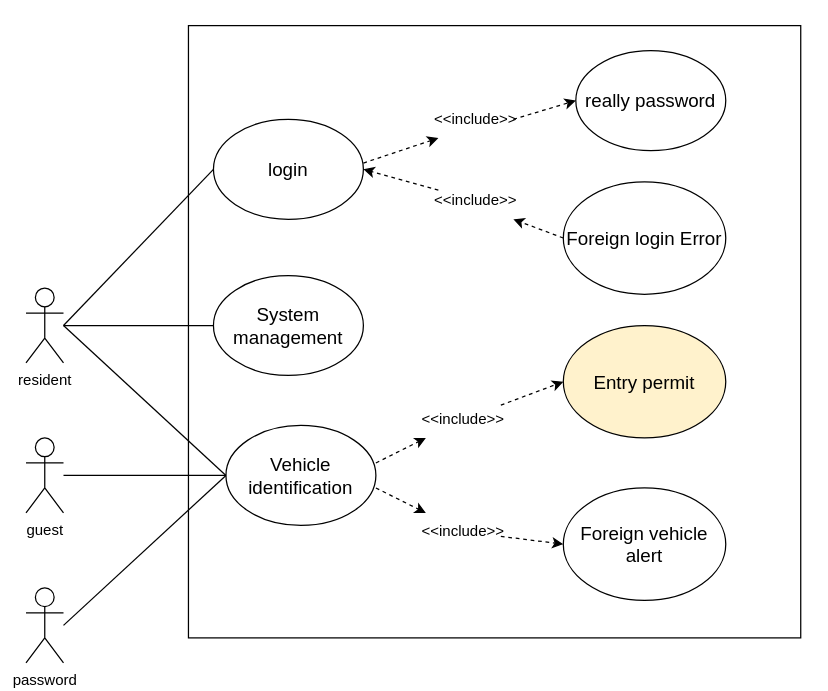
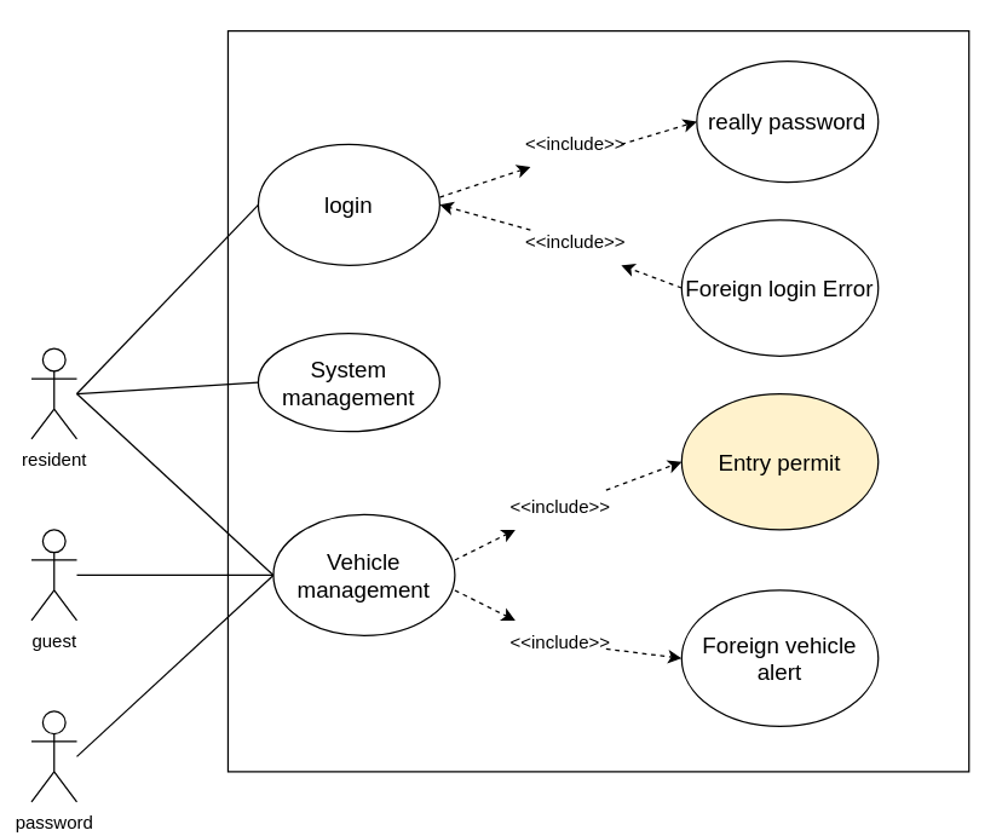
  <mxCell id="0" />
  <mxCell id="1" parent="0" />
  <mxCell id="2" value="&lt;div&gt;resident&lt;br&gt;&lt;/div&gt;" style="shape=umlActor;verticalLabelPosition=bottom;verticalAlign=top;html=1;outlineConnect=0;" vertex="1" parent="1"><mxGeometry x="20" y="230" width="30" height="60" as="geometry" /></mxCell>
  <mxCell id="3" value="guest" style="shape=umlActor;verticalLabelPosition=bottom;verticalAlign=top;html=1;outlineConnect=0;" vertex="1" parent="1"><mxGeometry x="20" y="350" width="30" height="60" as="geometry" /></mxCell>
  <mxCell id="4" value="password" style="shape=umlActor;verticalLabelPosition=bottom;verticalAlign=top;html=1;outlineConnect=0;" vertex="1" parent="1"><mxGeometry x="20" y="470" width="30" height="60" as="geometry" /></mxCell>
  <mxCell id="5" value="" style="whiteSpace=wrap;html=1;aspect=fixed;" vertex="1" parent="1"><mxGeometry x="150" y="20" width="490" height="490" as="geometry" /></mxCell>
  <mxCell id="6" value="&lt;font style=&quot;font-size: 15px;&quot;&gt;login&lt;/font&gt;" style="ellipse;whiteSpace=wrap;html=1;" vertex="1" parent="1"><mxGeometry x="170" y="95" width="120" height="80" as="geometry" /></mxCell>
  <mxCell id="7" value="&lt;font style=&quot;font-size: 15px;&quot;&gt;really password&lt;/font&gt;" style="ellipse;whiteSpace=wrap;html=1;" vertex="1" parent="1"><mxGeometry x="460" y="40" width="120" height="80" as="geometry" /></mxCell>
  <mxCell id="8" value="&lt;font style=&quot;font-size: 15px;&quot;&gt;Foreign login Error&lt;/font&gt;" style="ellipse;whiteSpace=wrap;html=1;" vertex="1" parent="1"><mxGeometry x="450" y="145" width="130" height="90" as="geometry" /></mxCell>
- <mxCell id="9" value="&lt;font style=&quot;font-size: 15px;&quot;&gt;System management&lt;/font&gt;" style="ellipse;whiteSpace=wrap;html=1;" vertex="1" parent="1"><mxGeometry x="170" y="220" width="120" height="80" as="geometry" /></mxCell>
- <mxCell id="10" value="&lt;font style=&quot;font-size: 15px;&quot;&gt;Vehicle identification&lt;/font&gt;" style="ellipse;whiteSpace=wrap;html=1;" vertex="1" parent="1"><mxGeometry x="180" y="340" width="120" height="80" as="geometry" /></mxCell>
+ <mxCell id="9" value="&lt;font style=&quot;font-size: 15px;&quot;&gt;System management&lt;/font&gt;" style="ellipse;whiteSpace=wrap;html=1;" vertex="1" parent="1"><mxGeometry x="170" y="220" width="120" height="65" as="geometry" /></mxCell>
+ <mxCell id="10" value="&lt;font style=&quot;font-size: 15px;&quot;&gt;Vehicle management&lt;/font&gt;" style="ellipse;whiteSpace=wrap;html=1;" vertex="1" parent="1"><mxGeometry x="180" y="340" width="120" height="80" as="geometry" /></mxCell>
  <mxCell id="11" value="&lt;font style=&quot;font-size: 15px;&quot;&gt;Entry permit&lt;/font&gt;" style="ellipse;whiteSpace=wrap;html=1;fillColor=#fff2cc;" vertex="1" parent="1"><mxGeometry x="450" y="260" width="130" height="90" as="geometry" /></mxCell>
  <mxCell id="12" value="&lt;font style=&quot;font-size: 15px;&quot;&gt;Foreign vehicle alert&lt;/font&gt;" style="ellipse;whiteSpace=wrap;html=1;" vertex="1" parent="1"><mxGeometry x="450" y="390" width="130" height="90" as="geometry" /></mxCell>
  <mxCell id="13" value="" style="endArrow=classic;html=1;rounded=0;entryX=0;entryY=0.5;entryDx=0;entryDy=0;dashed=1;" edge="1" parent="1" source="15" target="11"><mxGeometry width="50" height="50" relative="1" as="geometry"><mxPoint x="300" y="370" as="sourcePoint" /><mxPoint x="350" y="320" as="targetPoint" /></mxGeometry></mxCell>
  <mxCell id="14" value="" style="endArrow=classic;html=1;rounded=0;entryX=0;entryY=1;entryDx=0;entryDy=0;dashed=1;" edge="1" parent="1" target="15"><mxGeometry width="50" height="50" relative="1" as="geometry"><mxPoint x="300" y="370" as="sourcePoint" /><mxPoint x="400" y="320" as="targetPoint" /></mxGeometry></mxCell>
  <mxCell id="15" value="&amp;lt;&amp;lt;include&amp;gt;&amp;gt;" style="text;html=1;align=center;verticalAlign=middle;whiteSpace=wrap;rounded=0;" vertex="1" parent="1"><mxGeometry x="340" y="320" width="60" height="30" as="geometry" /></mxCell>
  <mxCell id="16" value="" style="endArrow=classic;html=1;rounded=0;entryX=0;entryY=0.5;entryDx=0;entryDy=0;dashed=1;" edge="1" parent="1" source="18" target="12"><mxGeometry width="50" height="50" relative="1" as="geometry"><mxPoint x="300" y="390" as="sourcePoint" /><mxPoint x="350" y="340" as="targetPoint" /></mxGeometry></mxCell>
  <mxCell id="17" value="" style="endArrow=classic;html=1;rounded=0;entryX=0;entryY=0;entryDx=0;entryDy=0;dashed=1;" edge="1" parent="1" target="18"><mxGeometry width="50" height="50" relative="1" as="geometry"><mxPoint x="300" y="390" as="sourcePoint" /><mxPoint x="440" y="450" as="targetPoint" /></mxGeometry></mxCell>
  <mxCell id="18" value="&amp;lt;&amp;lt;include&amp;gt;&amp;gt;" style="text;html=1;align=center;verticalAlign=middle;whiteSpace=wrap;rounded=0;" vertex="1" parent="1"><mxGeometry x="340" y="410" width="60" height="30" as="geometry" /></mxCell>
  <mxCell id="19" value="" style="endArrow=classic;html=1;rounded=0;entryX=0;entryY=0.5;entryDx=0;entryDy=0;dashed=1;exitX=1;exitY=0.5;exitDx=0;exitDy=0;" edge="1" parent="1" source="21" target="7"><mxGeometry width="50" height="50" relative="1" as="geometry"><mxPoint x="290" y="130" as="sourcePoint" /><mxPoint x="340" y="80" as="targetPoint" /></mxGeometry></mxCell>
  <mxCell id="20" value="" style="endArrow=classic;html=1;rounded=0;entryX=0;entryY=1;entryDx=0;entryDy=0;dashed=1;" edge="1" parent="1" target="21"><mxGeometry width="50" height="50" relative="1" as="geometry"><mxPoint x="290" y="130" as="sourcePoint" /><mxPoint x="460" y="80" as="targetPoint" /></mxGeometry></mxCell>
  <mxCell id="21" value="&amp;lt;&amp;lt;include&amp;gt;&amp;gt;" style="text;html=1;align=center;verticalAlign=middle;whiteSpace=wrap;rounded=0;" vertex="1" parent="1"><mxGeometry x="350" y="80" width="60" height="30" as="geometry" /></mxCell>
  <mxCell id="22" value="" style="endArrow=classic;html=1;rounded=0;entryX=1;entryY=0.5;entryDx=0;entryDy=0;dashed=1;" edge="1" parent="1" source="24" target="6"><mxGeometry width="50" height="50" relative="1" as="geometry"><mxPoint x="450" y="190" as="sourcePoint" /><mxPoint x="500" y="140" as="targetPoint" /></mxGeometry></mxCell>
  <mxCell id="23" value="" style="endArrow=classic;html=1;rounded=0;entryX=1;entryY=1;entryDx=0;entryDy=0;dashed=1;" edge="1" parent="1" target="24"><mxGeometry width="50" height="50" relative="1" as="geometry"><mxPoint x="450" y="190" as="sourcePoint" /><mxPoint x="290" y="135" as="targetPoint" /></mxGeometry></mxCell>
  <mxCell id="24" value="&amp;lt;&amp;lt;include&amp;gt;&amp;gt;" style="text;html=1;align=center;verticalAlign=middle;whiteSpace=wrap;rounded=0;" vertex="1" parent="1"><mxGeometry x="350" y="145" width="60" height="30" as="geometry" /></mxCell>
  <mxCell id="25" value="" style="endArrow=none;html=1;rounded=0;entryX=0;entryY=0.5;entryDx=0;entryDy=0;" edge="1" parent="1" target="6"><mxGeometry width="50" height="50" relative="1" as="geometry"><mxPoint x="50" y="260" as="sourcePoint" /><mxPoint x="100" y="210" as="targetPoint" /></mxGeometry></mxCell>
  <mxCell id="26" value="" style="endArrow=none;html=1;rounded=0;entryX=0;entryY=0.5;entryDx=0;entryDy=0;" edge="1" parent="1" target="9"><mxGeometry width="50" height="50" relative="1" as="geometry"><mxPoint x="50" y="260" as="sourcePoint" /><mxPoint x="100" y="220" as="targetPoint" /></mxGeometry></mxCell>
  <mxCell id="27" value="" style="endArrow=none;html=1;rounded=0;entryX=0;entryY=0.5;entryDx=0;entryDy=0;" edge="1" parent="1" target="10"><mxGeometry width="50" height="50" relative="1" as="geometry"><mxPoint x="50" y="260" as="sourcePoint" /><mxPoint x="100" y="210" as="targetPoint" /></mxGeometry></mxCell>
  <mxCell id="28" value="" style="endArrow=none;html=1;rounded=0;" edge="1" parent="1" target="10"><mxGeometry width="50" height="50" relative="1" as="geometry"><mxPoint x="50" y="380" as="sourcePoint" /><mxPoint x="100" y="330" as="targetPoint" /></mxGeometry></mxCell>
  <mxCell id="29" value="" style="endArrow=none;html=1;rounded=0;entryX=0;entryY=0.5;entryDx=0;entryDy=0;" edge="1" parent="1" target="10"><mxGeometry width="50" height="50" relative="1" as="geometry"><mxPoint x="50" y="500" as="sourcePoint" /><mxPoint x="100" y="450" as="targetPoint" /></mxGeometry></mxCell>
